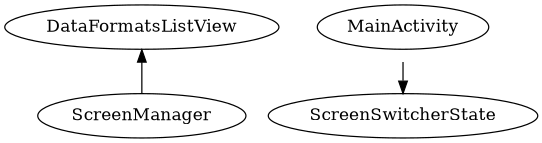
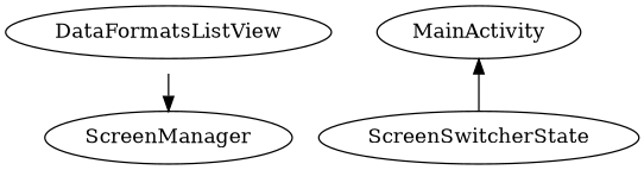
  digraph {
    concentrate=true
    DataFormatsListView
    ScreenManager
    MainActivity
    ScreenSwitcherState
-   ScreenManager -> DataFormatsListView
-   MainActivity -> ScreenSwitcherState
+   DataFormatsListView -> ScreenManager
+   ScreenSwitcherState -> MainActivity
  }
